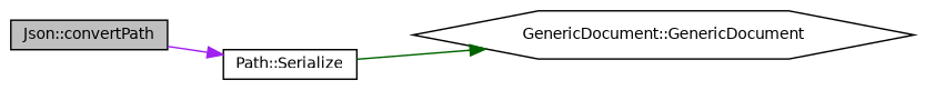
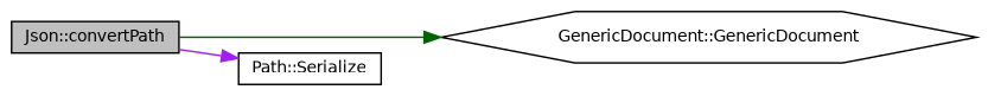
  digraph {
    rankdir=LR
    node [color=black fillcolor=white fontname=Helvetica fontsize=10 shape=box style=filled]
    edge [fontname=Helvetica fontsize=10 labelfontname=Helvetica labelfontsize=10 style=solid]
    n1 [fillcolor=grey75 fontcolor=black height=0.2 label="Json::convertPath" width=0.4]
    n2 [height=0.2 label="GenericDocument::GenericDocument" shape=hexagon width=0.4]
    n3 [height=0.2 label="Path::Serialize" width=0.4]
-   n3 -> n2 [color=darkgreen]
+   n1 -> n2 [color=darkgreen]
    n1 -> n3 [color=purple]
  }
